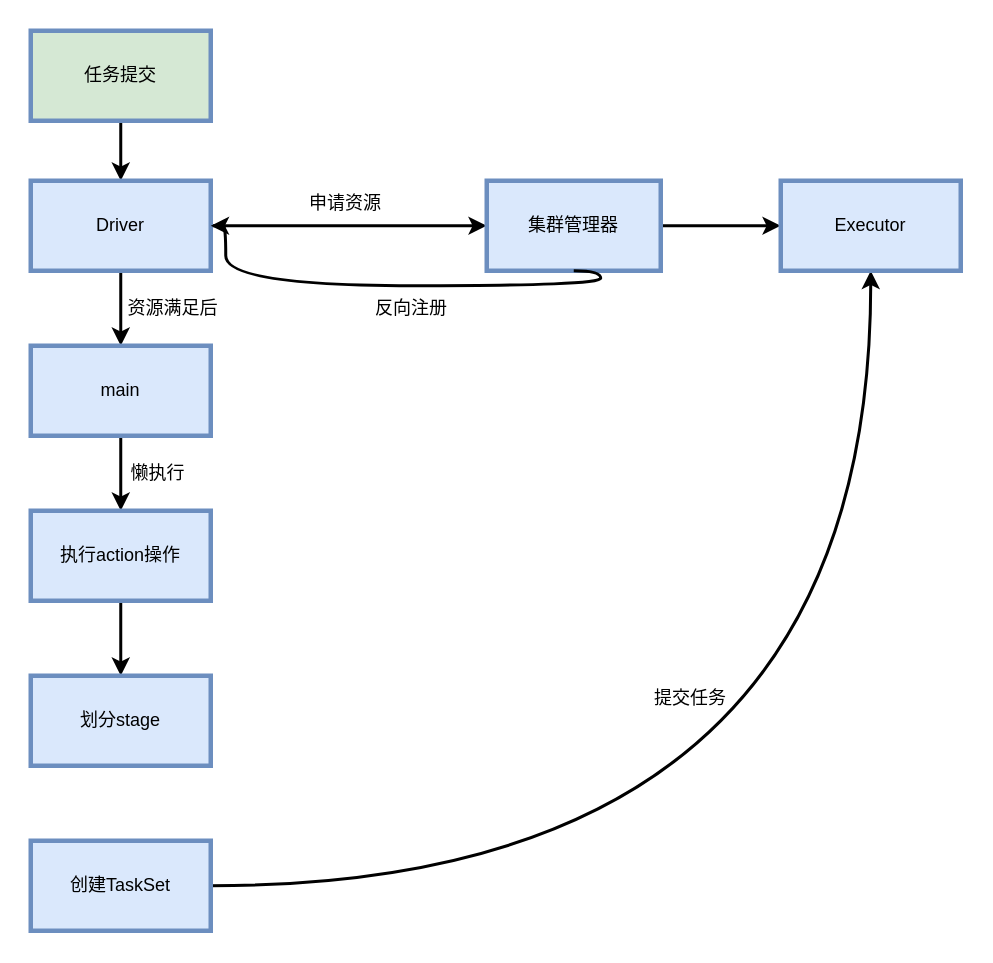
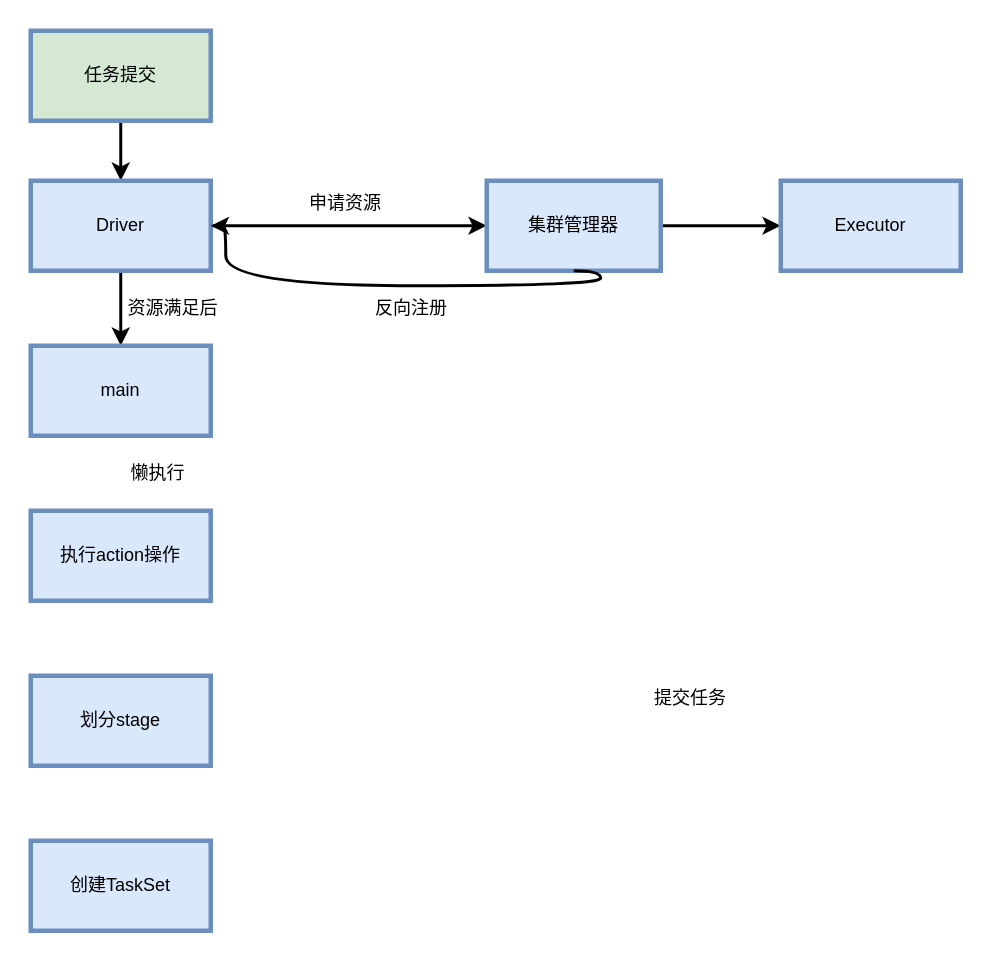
  <mxCell id="0" />
  <mxCell id="1" parent="0" />
  <mxCell id="2" style="edgeStyle=orthogonalEdgeStyle;rounded=0;orthogonalLoop=1;jettySize=auto;html=1;exitX=0.5;exitY=1;exitDx=0;exitDy=0;strokeWidth=2;" edge="1" parent="1" source="3" target="6"><mxGeometry relative="1" as="geometry" /></mxCell>
  <mxCell id="3" value="任务提交" style="rounded=0;whiteSpace=wrap;html=1;fillColor=#d5e8d4;strokeColor=#6c8ebf;strokeWidth=3;" vertex="1" parent="1"><mxGeometry x="20" y="20" width="120" height="60" as="geometry" /></mxCell>
  <mxCell id="4" style="edgeStyle=orthogonalEdgeStyle;rounded=0;orthogonalLoop=1;jettySize=auto;html=1;exitX=1;exitY=0.5;exitDx=0;exitDy=0;entryX=0;entryY=0.5;entryDx=0;entryDy=0;strokeWidth=2;" edge="1" parent="1" source="6" target="8"><mxGeometry relative="1" as="geometry" /></mxCell>
  <mxCell id="5" style="edgeStyle=orthogonalEdgeStyle;curved=1;rounded=0;orthogonalLoop=1;jettySize=auto;html=1;exitX=0.5;exitY=1;exitDx=0;exitDy=0;entryX=0.5;entryY=0;entryDx=0;entryDy=0;strokeWidth=2;elbow=vertical;" edge="1" parent="1" source="6" target="13"><mxGeometry relative="1" as="geometry" /></mxCell>
  <mxCell id="6" value="Driver" style="rounded=0;whiteSpace=wrap;html=1;strokeWidth=3;fillColor=#dae8fc;strokeColor=#6c8ebf;" vertex="1" parent="1"><mxGeometry x="20" y="120" width="120" height="60" as="geometry" /></mxCell>
  <mxCell id="7" value="" style="edgeStyle=orthogonalEdgeStyle;curved=1;rounded=0;orthogonalLoop=1;jettySize=auto;html=1;strokeWidth=2;elbow=vertical;" edge="1" parent="1" source="8" target="18"><mxGeometry relative="1" as="geometry" /></mxCell>
  <mxCell id="8" value="集群管理器" style="rounded=0;whiteSpace=wrap;html=1;strokeWidth=3;fillColor=#dae8fc;strokeColor=#6c8ebf;" vertex="1" parent="1"><mxGeometry x="324" y="120" width="116" height="60" as="geometry" /></mxCell>
  <mxCell id="9" value="申请资源" style="text;html=1;strokeColor=none;fillColor=none;align=center;verticalAlign=middle;whiteSpace=wrap;rounded=0;strokeWidth=3;" vertex="1" parent="1"><mxGeometry x="200" y="120" width="60" height="30" as="geometry" /></mxCell>
  <mxCell id="10" value="" style="endArrow=classic;html=1;rounded=0;strokeWidth=2;entryX=1;entryY=0.5;entryDx=0;entryDy=0;exitX=0.5;exitY=1;exitDx=0;exitDy=0;edgeStyle=orthogonalEdgeStyle;elbow=vertical;curved=1;" edge="1" parent="1" source="8" target="6"><mxGeometry width="50" height="50" relative="1" as="geometry"><mxPoint x="280" y="300" as="sourcePoint" /><mxPoint x="330" y="250" as="targetPoint" /><Array as="points"><mxPoint x="400" y="190" /><mxPoint x="150" y="190" /><mxPoint x="150" y="150" /></Array></mxGeometry></mxCell>
  <mxCell id="11" value="反向注册" style="text;html=1;strokeColor=none;fillColor=none;align=center;verticalAlign=middle;whiteSpace=wrap;rounded=0;strokeWidth=3;" vertex="1" parent="1"><mxGeometry x="244" y="190" width="60" height="30" as="geometry" /></mxCell>
- <mxCell id="12" style="edgeStyle=orthogonalEdgeStyle;curved=1;rounded=0;orthogonalLoop=1;jettySize=auto;html=1;exitX=0.5;exitY=1;exitDx=0;exitDy=0;strokeWidth=2;elbow=vertical;" edge="1" parent="1" source="13" target="15"><mxGeometry relative="1" as="geometry" /></mxCell>
  <mxCell id="13" value="main" style="rounded=0;whiteSpace=wrap;html=1;strokeWidth=3;fillColor=#dae8fc;strokeColor=#6c8ebf;" vertex="1" parent="1"><mxGeometry x="20" y="230" width="120" height="60" as="geometry" /></mxCell>
- <mxCell id="14" style="edgeStyle=orthogonalEdgeStyle;curved=1;rounded=0;orthogonalLoop=1;jettySize=auto;html=1;exitX=0.5;exitY=1;exitDx=0;exitDy=0;strokeWidth=2;elbow=vertical;" edge="1" parent="1" source="15" target="17"><mxGeometry relative="1" as="geometry" /></mxCell>
  <mxCell id="15" value="执行action操作" style="rounded=0;whiteSpace=wrap;html=1;strokeWidth=3;fillColor=#dae8fc;strokeColor=#6c8ebf;" vertex="1" parent="1"><mxGeometry x="20" y="340" width="120" height="60" as="geometry" /></mxCell>
- <mxCell id="16" style="edgeStyle=orthogonalEdgeStyle;curved=1;rounded=0;orthogonalLoop=1;jettySize=auto;html=1;entryX=0.5;entryY=1;entryDx=0;entryDy=0;strokeWidth=2;elbow=vertical;exitX=1;exitY=0.5;exitDx=0;exitDy=0;" edge="1" parent="1" source="22" target="18"><mxGeometry relative="1" as="geometry" /></mxCell>
  <mxCell id="17" value="划分stage" style="rounded=0;whiteSpace=wrap;html=1;strokeWidth=3;fillColor=#dae8fc;strokeColor=#6c8ebf;" vertex="1" parent="1"><mxGeometry x="20" y="450" width="120" height="60" as="geometry" /></mxCell>
  <mxCell id="18" value="Executor" style="rounded=0;whiteSpace=wrap;html=1;strokeWidth=3;fillColor=#dae8fc;strokeColor=#6c8ebf;" vertex="1" parent="1"><mxGeometry x="520" y="120" width="120" height="60" as="geometry" /></mxCell>
  <mxCell id="19" value="提交任务" style="text;html=1;strokeColor=none;fillColor=none;align=center;verticalAlign=middle;whiteSpace=wrap;rounded=0;strokeWidth=3;" vertex="1" parent="1"><mxGeometry x="430" y="450" width="60" height="30" as="geometry" /></mxCell>
  <mxCell id="20" value="资源满足后" style="text;html=1;strokeColor=none;fillColor=none;align=center;verticalAlign=middle;whiteSpace=wrap;rounded=0;strokeWidth=3;" vertex="1" parent="1"><mxGeometry x="80" y="190" width="70" height="30" as="geometry" /></mxCell>
  <mxCell id="21" value="懒执行" style="text;html=1;strokeColor=none;fillColor=none;align=center;verticalAlign=middle;whiteSpace=wrap;rounded=0;strokeWidth=3;" vertex="1" parent="1"><mxGeometry x="70" y="300" width="70" height="30" as="geometry" /></mxCell>
  <mxCell id="22" value="创建TaskSet" style="rounded=0;whiteSpace=wrap;html=1;strokeWidth=3;fillColor=#dae8fc;strokeColor=#6c8ebf;" vertex="1" parent="1"><mxGeometry x="20" y="560" width="120" height="60" as="geometry" /></mxCell>
